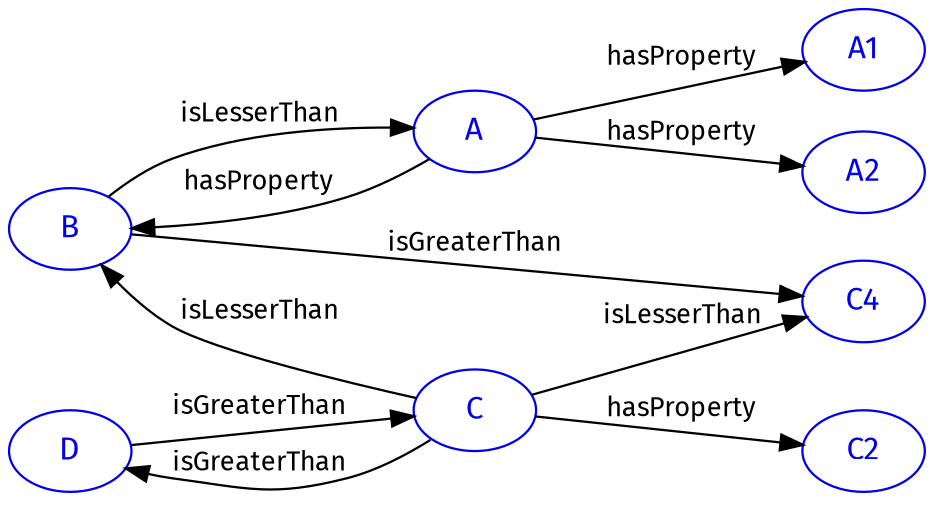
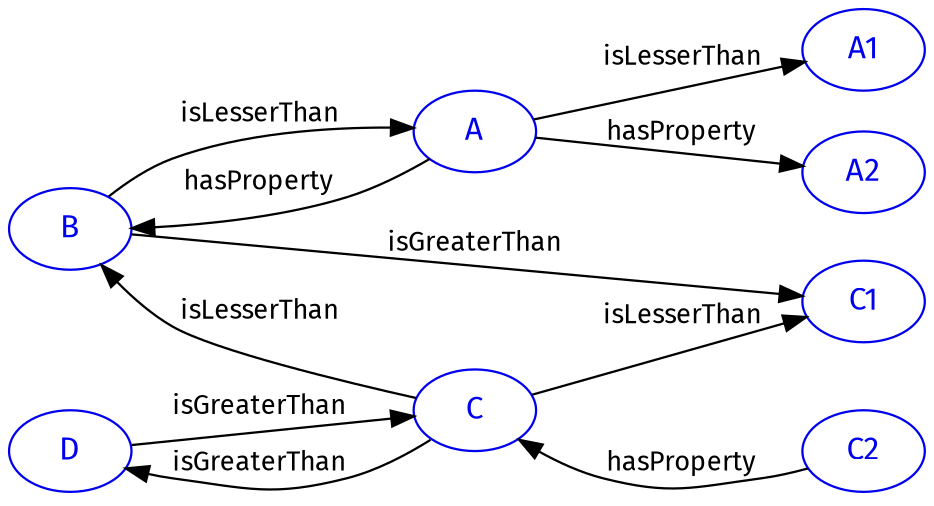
  digraph {
    color=blue2
    fontname="Fira Sans"
    rankdir=LR
    node [color=blue2 fontcolor=blue2 fontname="Fira Sans"]
    edge [fontname="Fira Sans" fontsize=12]
    B
    D
    A
    C
    A1
    A2
-   C1 [label=C4]
+   C1
    C2
    subgraph sub_1 {
      rank=min
      B
      D
    }
    subgraph sub_2 {
      rank=same
      A
      C
    }
    subgraph sub_3 {
      rank=max
      A1
      A2
    }
    subgraph sub_4 {
      rank=max
      C1
      C2
    }
    B -> A [label=isLesserThan]
    B -> C1 [label=isGreaterThan]
    D -> C [label=isGreaterThan]
    A -> B [label=hasProperty]
-   A -> A1 [label=hasProperty]
+   A -> A1 [label=isLesserThan]
    A -> A2 [label=hasProperty]
    C -> B [label=isLesserThan]
    C -> D [label=isGreaterThan]
    C -> C1 [label=isLesserThan]
-   C -> C2 [label=hasProperty]
+   C2 -> C [label=hasProperty]
  }
